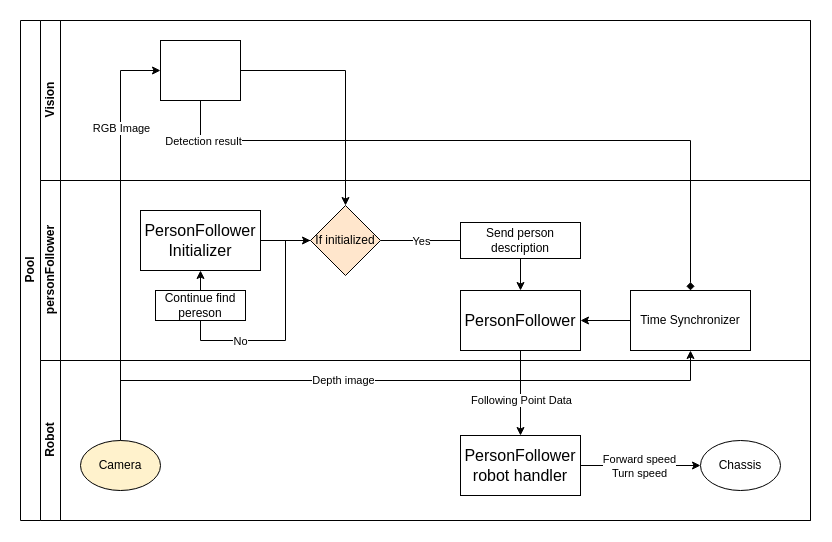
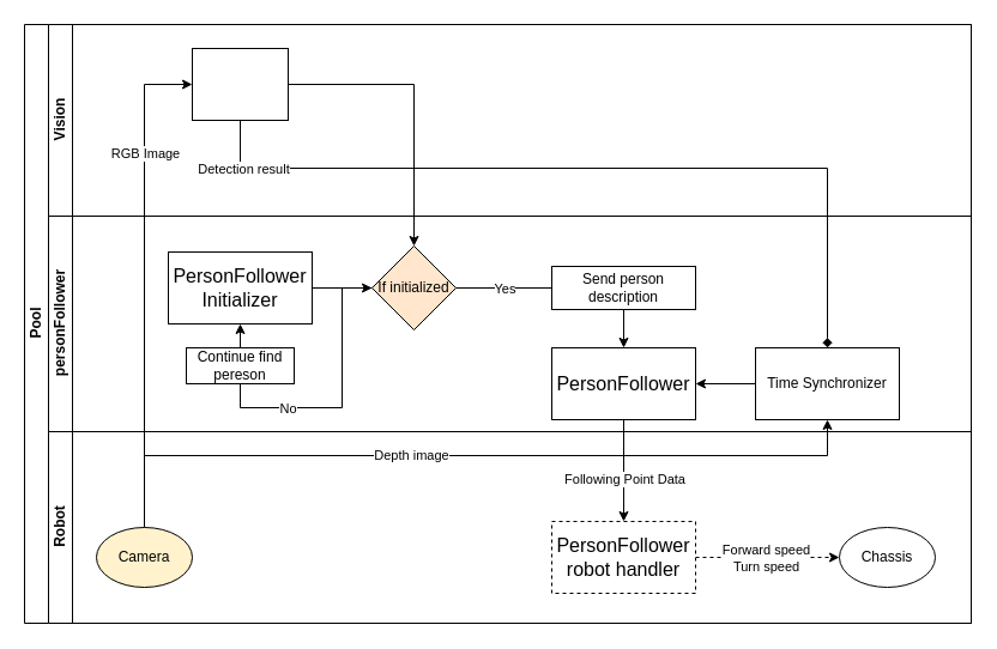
  <mxCell id="0" />
  <mxCell id="1" parent="0" />
  <mxCell id="2" value="Pool" style="swimlane;html=1;childLayout=stackLayout;resizeParent=1;resizeParentMax=0;horizontal=0;startSize=20;horizontalStack=0;" parent="1" vertex="1"><mxGeometry x="20" y="20" width="790" height="500" as="geometry" /></mxCell>
  <mxCell id="3" style="edgeStyle=orthogonalEdgeStyle;rounded=0;orthogonalLoop=1;jettySize=auto;html=1;endArrow=classic;endFill=1;" parent="2" edge="1"><mxGeometry relative="1" as="geometry"><mxPoint x="374" y="210" as="sourcePoint" /></mxGeometry></mxCell>
  <mxCell id="4" value="Vision" style="swimlane;html=1;startSize=20;horizontal=0;" parent="2" vertex="1"><mxGeometry x="20" width="770" height="160" as="geometry" /></mxCell>
  <mxCell id="5" value="&lt;font color=&quot;#ffffff&quot;&gt;YOLO Detector&lt;/font&gt;" style="rounded=0;whiteSpace=wrap;html=1;fontFamily=Helvetica;fontSize=12;fontColor=#000000;align=center;" parent="4" vertex="1"><mxGeometry x="120" y="20" width="80" height="60" as="geometry" /></mxCell>
  <mxCell id="6" value="" style="edgeStyle=orthogonalEdgeStyle;rounded=0;orthogonalLoop=1;jettySize=auto;html=1;endArrow=classic;endFill=1;" parent="4" edge="1"><mxGeometry relative="1" as="geometry"><mxPoint x="320" y="60" as="sourcePoint" /></mxGeometry></mxCell>
  <mxCell id="7" value="personFollower" style="swimlane;html=1;startSize=20;horizontal=0;" parent="2" vertex="1"><mxGeometry x="20" y="160" width="770" height="180" as="geometry" /></mxCell>
  <mxCell id="8" value="" style="edgeStyle=orthogonalEdgeStyle;rounded=0;orthogonalLoop=1;jettySize=auto;html=1;endArrow=classic;endFill=1;" parent="7" edge="1"><mxGeometry relative="1" as="geometry"><mxPoint x="334" y="70" as="targetPoint" /></mxGeometry></mxCell>
  <mxCell id="9" style="edgeStyle=orthogonalEdgeStyle;rounded=0;orthogonalLoop=1;jettySize=auto;html=1;entryX=0;entryY=0.5;entryDx=0;entryDy=0;" parent="7" source="10" target="16" edge="1"><mxGeometry relative="1" as="geometry" /></mxCell>
  <mxCell id="10" value="&lt;font style=&quot;font-size: 16px&quot;&gt;PersonFollower Initializer&lt;/font&gt;" style="rounded=0;whiteSpace=wrap;html=1;" parent="7" vertex="1"><mxGeometry x="100" y="30" width="120" height="60" as="geometry" /></mxCell>
  <mxCell id="11" value="&lt;font style=&quot;font-size: 16px&quot;&gt;PersonFollower&lt;/font&gt;" style="rounded=0;whiteSpace=wrap;html=1;" parent="7" vertex="1"><mxGeometry x="420" y="110" width="120" height="60" as="geometry" /></mxCell>
  <mxCell id="12" style="edgeStyle=orthogonalEdgeStyle;rounded=0;orthogonalLoop=1;jettySize=auto;html=1;entryX=0.5;entryY=0;entryDx=0;entryDy=0;" parent="7" source="16" target="11" edge="1"><mxGeometry relative="1" as="geometry" /></mxCell>
  <mxCell id="13" value="Yes" style="edgeLabel;html=1;align=center;verticalAlign=middle;resizable=0;points=[];" parent="12" vertex="1" connectable="0"><mxGeometry x="-0.138" relative="1" as="geometry"><mxPoint x="-42" as="offset" /></mxGeometry></mxCell>
  <mxCell id="14" style="edgeStyle=orthogonalEdgeStyle;rounded=0;orthogonalLoop=1;jettySize=auto;html=1;entryX=0.5;entryY=1;entryDx=0;entryDy=0;" parent="7" source="16" target="10" edge="1"><mxGeometry relative="1" as="geometry"><Array as="points"><mxPoint x="245" y="60" /><mxPoint x="245" y="160" /><mxPoint x="160" y="160" /></Array></mxGeometry></mxCell>
  <mxCell id="15" value="No" style="edgeLabel;html=1;align=center;verticalAlign=middle;resizable=0;points=[];" parent="14" vertex="1" connectable="0"><mxGeometry x="0.462" relative="1" as="geometry"><mxPoint x="34" as="offset" /></mxGeometry></mxCell>
  <mxCell id="16" value="If initialized" style="rhombus;whiteSpace=wrap;html=1;fillColor=#ffe6cc;" parent="7" vertex="1"><mxGeometry x="270" y="25" width="70" height="70" as="geometry" /></mxCell>
  <mxCell id="17" value="Continue find pereson" style="rounded=0;whiteSpace=wrap;html=1;" parent="7" vertex="1"><mxGeometry x="115" y="110" width="90" height="30" as="geometry" /></mxCell>
  <mxCell id="18" value="Send person description" style="rounded=0;whiteSpace=wrap;html=1;" parent="7" vertex="1"><mxGeometry x="420" y="42" width="120" height="36" as="geometry" /></mxCell>
  <mxCell id="19" style="edgeStyle=orthogonalEdgeStyle;rounded=0;orthogonalLoop=1;jettySize=auto;html=1;entryX=1;entryY=0.5;entryDx=0;entryDy=0;" parent="7" source="20" target="11" edge="1"><mxGeometry relative="1" as="geometry" /></mxCell>
  <mxCell id="20" value="Time&amp;nbsp;Synchronizer" style="rounded=0;whiteSpace=wrap;html=1;" parent="7" vertex="1"><mxGeometry x="590" y="110" width="120" height="60" as="geometry" /></mxCell>
  <mxCell id="21" style="edgeStyle=orthogonalEdgeStyle;rounded=0;orthogonalLoop=1;jettySize=auto;html=1;entryX=0;entryY=0.5;entryDx=0;entryDy=0;exitX=0.5;exitY=0;exitDx=0;exitDy=0;" parent="2" source="31" target="5" edge="1"><mxGeometry relative="1" as="geometry"><Array as="points"><mxPoint x="100" y="50" /></Array></mxGeometry></mxCell>
  <mxCell id="22" value="RGB Image" style="edgeLabel;html=1;align=center;verticalAlign=middle;resizable=0;points=[];" parent="21" vertex="1" connectable="0"><mxGeometry x="0.526" relative="1" as="geometry"><mxPoint as="offset" /></mxGeometry></mxCell>
  <mxCell id="23" style="edgeStyle=orthogonalEdgeStyle;rounded=0;orthogonalLoop=1;jettySize=auto;html=1;" parent="2" source="5" target="16" edge="1"><mxGeometry relative="1" as="geometry" /></mxCell>
  <mxCell id="24" style="edgeStyle=orthogonalEdgeStyle;rounded=0;orthogonalLoop=1;jettySize=auto;html=1;entryX=0.5;entryY=1;entryDx=0;entryDy=0;" parent="2" source="31" target="20" edge="1"><mxGeometry relative="1" as="geometry"><Array as="points"><mxPoint x="100" y="360" /><mxPoint x="670" y="360" /></Array></mxGeometry></mxCell>
  <mxCell id="25" value="Depth image" style="edgeLabel;html=1;align=center;verticalAlign=middle;resizable=0;points=[];" parent="24" vertex="1" connectable="0"><mxGeometry x="-0.145" y="1" relative="1" as="geometry"><mxPoint as="offset" /></mxGeometry></mxCell>
  <mxCell id="26" style="edgeStyle=orthogonalEdgeStyle;rounded=0;orthogonalLoop=1;jettySize=auto;html=1;endArrow=diamond;" parent="2" source="5" target="20" edge="1"><mxGeometry relative="1" as="geometry"><Array as="points"><mxPoint x="180" y="120" /><mxPoint x="670" y="120" /></Array></mxGeometry></mxCell>
  <mxCell id="27" value="Detection result" style="edgeLabel;html=1;align=center;verticalAlign=middle;resizable=0;points=[];" parent="26" vertex="1" connectable="0"><mxGeometry x="-0.877" relative="1" as="geometry"><mxPoint as="offset" /></mxGeometry></mxCell>
  <mxCell id="28" style="edgeStyle=orthogonalEdgeStyle;rounded=0;orthogonalLoop=1;jettySize=auto;html=1;entryX=0.5;entryY=0;entryDx=0;entryDy=0;" parent="2" source="11" target="35" edge="1"><mxGeometry relative="1" as="geometry" /></mxCell>
  <mxCell id="29" value="Following Point Data" style="edgeLabel;html=1;align=center;verticalAlign=middle;resizable=0;points=[];" parent="28" vertex="1" connectable="0"><mxGeometry x="0.143" relative="1" as="geometry"><mxPoint as="offset" /></mxGeometry></mxCell>
  <mxCell id="30" value="Robot" style="swimlane;html=1;startSize=20;horizontal=0;" parent="2" vertex="1"><mxGeometry x="20" y="340" width="770" height="160" as="geometry" /></mxCell>
  <mxCell id="31" value="Camera" style="ellipse;whiteSpace=wrap;html=1;fillColor=#fff2cc;" parent="30" vertex="1"><mxGeometry x="40" y="80" width="80" height="50" as="geometry" /></mxCell>
  <mxCell id="32" value="Chassis" style="ellipse;whiteSpace=wrap;html=1;" parent="30" vertex="1"><mxGeometry x="660" y="80" width="80" height="50" as="geometry" /></mxCell>
- <mxCell id="33" style="edgeStyle=orthogonalEdgeStyle;rounded=0;orthogonalLoop=1;jettySize=auto;html=1;" parent="30" source="35" target="32" edge="1"><mxGeometry relative="1" as="geometry" /></mxCell>
+ <mxCell id="33" style="edgeStyle=orthogonalEdgeStyle;rounded=0;orthogonalLoop=1;jettySize=auto;html=1;dashed=1;" parent="30" source="35" target="32" edge="1"><mxGeometry relative="1" as="geometry" /></mxCell>
  <mxCell id="34" value="Forward speed&lt;br&gt;Turn speed" style="edgeLabel;html=1;align=center;verticalAlign=middle;resizable=0;points=[];" parent="33" vertex="1" connectable="0"><mxGeometry x="-0.226" relative="1" as="geometry"><mxPoint x="12" as="offset" /></mxGeometry></mxCell>
- <mxCell id="35" value="&lt;font style=&quot;font-size: 16px&quot;&gt;PersonFollower robot handler&lt;/font&gt;" style="rounded=0;whiteSpace=wrap;html=1;" parent="30" vertex="1"><mxGeometry x="420" y="75" width="120" height="60" as="geometry" /></mxCell>
+ <mxCell id="35" value="&lt;font style=&quot;font-size: 16px&quot;&gt;PersonFollower robot handler&lt;/font&gt;" style="rounded=0;whiteSpace=wrap;html=1;dashed=1;" parent="30" vertex="1"><mxGeometry x="420" y="75" width="120" height="60" as="geometry" /></mxCell>
